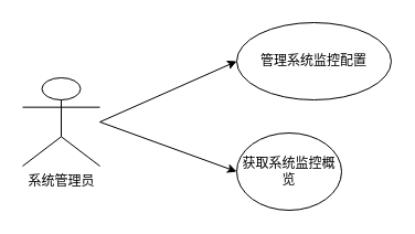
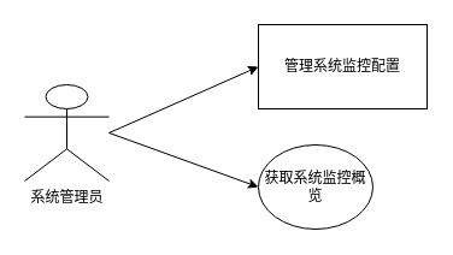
  <mxCell id="0" />
  <mxCell id="1" parent="0" />
- <mxCell id="2" value="管理系统监控配置" style="ellipse;whiteSpace=wrap;html=1;" vertex="1" parent="1"><mxGeometry x="214" y="20" width="140" height="70" as="geometry" /></mxCell>
+ <mxCell id="2" value="管理系统监控配置" style="whiteSpace=wrap;html=1;rounded=0;" vertex="1" parent="1"><mxGeometry x="214" y="20" width="140" height="70" as="geometry" /></mxCell>
  <mxCell id="3" value="获取系统监控概览" style="ellipse;whiteSpace=wrap;html=1;" vertex="1" parent="1"><mxGeometry x="214" y="120" width="95" height="70" as="geometry" /></mxCell>
  <mxCell id="4" value="" style="endArrow=classic;html=1;rounded=0;entryX=0;entryY=0.5;entryDx=0;entryDy=0;" edge="1" parent="1" target="3"><mxGeometry width="50" height="50" relative="1" as="geometry"><mxPoint x="90" y="110" as="sourcePoint" /><mxPoint x="200" y="10" as="targetPoint" /></mxGeometry></mxCell>
  <mxCell id="5" value="系统管理员" style="shape=umlActor;verticalLabelPosition=bottom;verticalAlign=top;html=1;" vertex="1" parent="1"><mxGeometry x="20" y="70" width="70" height="80" as="geometry" /></mxCell>
  <mxCell id="6" value="" style="endArrow=classic;html=1;rounded=0;entryX=0;entryY=0.5;entryDx=0;entryDy=0;" edge="1" parent="1" target="2"><mxGeometry width="50" height="50" relative="1" as="geometry"><mxPoint x="90" y="110" as="sourcePoint" /><mxPoint x="140" y="60" as="targetPoint" /></mxGeometry></mxCell>
